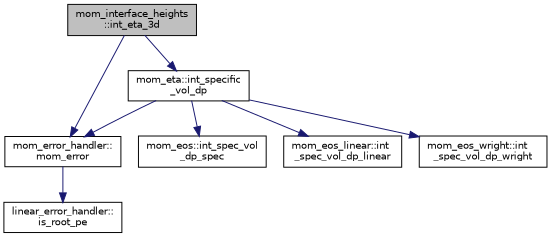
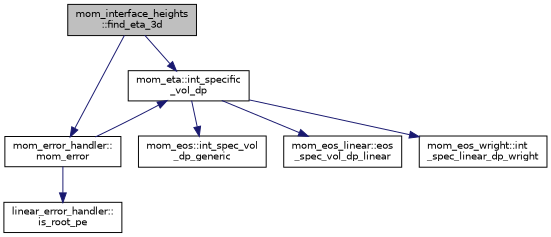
  digraph {
    rankdir=TB
    node [color=black fillcolor=white fontname=Helvetica fontsize=10 shape=record style=filled]
    edge [color=midnightblue fontname=Helvetica fontsize=10 labelfontname=Helvetica labelfontsize=10 style=solid]
-   n1 [fillcolor=grey75 fontcolor=black height=0.2 label="mom_interface_heights\l::int_eta_3d" width=0.4]
+   n1 [fillcolor=grey75 fontcolor=black height=0.2 label="mom_interface_heights\l::find_eta_3d" width=0.4]
    n2 [height=0.2 label="mom_eta::int_specific\l_vol_dp" width=0.4]
    n3 [height=0.2 label="mom_error_handler::\lmom_error" width=0.4]
-   n4 [height=0.2 label="mom_eos::int_spec_vol\l_dp_spec" width=0.4]
-   n5 [height=0.2 label="mom_eos_linear::int\l_spec_vol_dp_linear" width=0.4]
-   n6 [height=0.2 label="mom_eos_wright::int\l_spec_vol_dp_wright" width=0.4]
+   n4 [height=0.2 label="mom_eos::int_spec_vol\l_dp_generic" width=0.4]
+   n5 [height=0.2 label="mom_eos_linear::eos\l_spec_vol_dp_linear" width=0.4]
+   n6 [height=0.2 label="mom_eos_wright::int\l_spec_linear_dp_wright" width=0.4]
    n7 [height=0.2 label="linear_error_handler::\lis_root_pe" width=0.4]
    n1 -> n2
    n1 -> n3
-   n2 -> n3
+   n3 -> n2
    n2 -> n4
    n2 -> n5
    n2 -> n6
    n3 -> n7
  }
